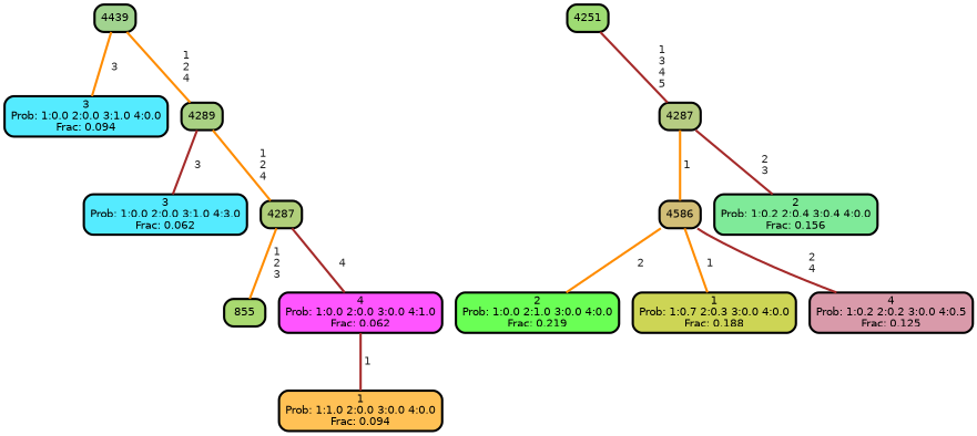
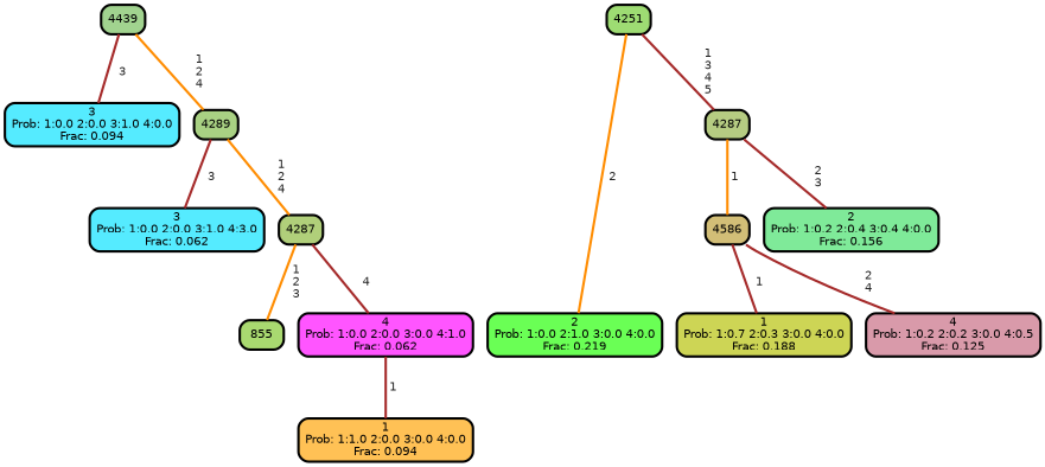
  graph {
    ranksep="0 equally"
    splines=straight
    node [color=black fillcolor="#55ebff" fontcolor=black fontname=helvetica penwidth=3 shape=box style="filled, rounded"]
    edge [color=darkorange fontcolor=grey14 fontname=helvetica fontweight=bold penwidth=3]
    n1 [label="3\nProb: 1:0.0 2:0.0 3:1.0 4:0.0\nFrac: 0.094"]
    n2 [fillcolor="#a1d38f" label=4439]
    n3 [fillcolor="#a9d183" label=4289]
    n4 [label="3\nProb: 1:0.0 2:0.0 3:1.0 4:3.0\nFrac: 0.062"]
    n5 [fillcolor="#b0cf7a" label=4287]
    n6 [fillcolor="#a9d970" label=855]
    n7 [fillcolor="#ff55ff" label="4\nProb: 1:0.0 2:0.0 3:0.0 4:1.0\nFrac: 0.062"]
    n8 [fillcolor="#ffc155" label="1\nProb: 1:1.0 2:0.0 3:0.0 4:0.0\nFrac: 0.094"]
    n9 [fillcolor="#9edc73" label=4251]
    n10 [fillcolor="#6aff55" label="2\nProb: 1:0.0 2:1.0 3:0.0 4:0.0\nFrac: 0.219"]
    n11 [fillcolor="#b6cc82" label=4287]
    n12 [fillcolor="#d2be77" label=4586]
    n13 [fillcolor="#7fea99" label="2\nProb: 1:0.2 2:0.4 3:0.4 4:0.0\nFrac: 0.156"]
    n14 [fillcolor="#cdd555" label="1\nProb: 1:0.7 2:0.3 3:0.0 4:0.0\nFrac: 0.188"]
    n15 [fillcolor="#d99aaa" label="4\nProb: 1:0.2 2:0.2 3:0.0 4:0.5\nFrac: 0.125"]
    subgraph sub_1 {
      rank=same
    }
-   n2 -- n1 [label=" 3"]
+   n2 -- n1 [color=brown label=" 3"]
    n2 -- n3 [label=" 1\n 2\n 4"]
    n3 -- n4 [color=brown label=" 3"]
    n3 -- n5 [label=" 1\n 2\n 4"]
    n5 -- n6 [label=" 1\n 2\n 3"]
    n5 -- n7 [color=brown label=" 4"]
    n7 -- n8 [color=brown label=" 1"]
-   n12 -- n10 [label=" 2"]
+   n9 -- n10 [label=" 2"]
    n9 -- n11 [color=brown label=" 1\n 3\n 4\n 5"]
    n11 -- n12 [label=" 1"]
    n11 -- n13 [color=brown label=" 2\n 3"]
-   n12 -- n14 [label=" 1"]
+   n12 -- n14 [color=brown label=" 1"]
    n12 -- n15 [color=brown label=" 2\n 4"]
  }
